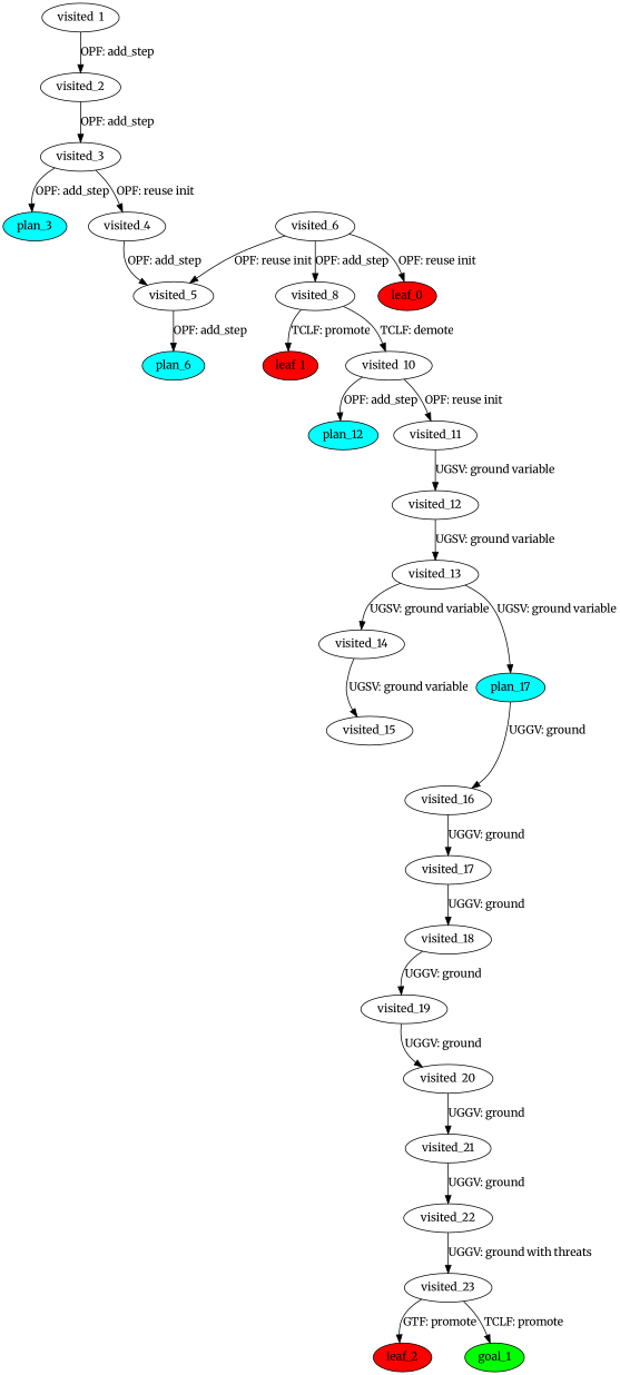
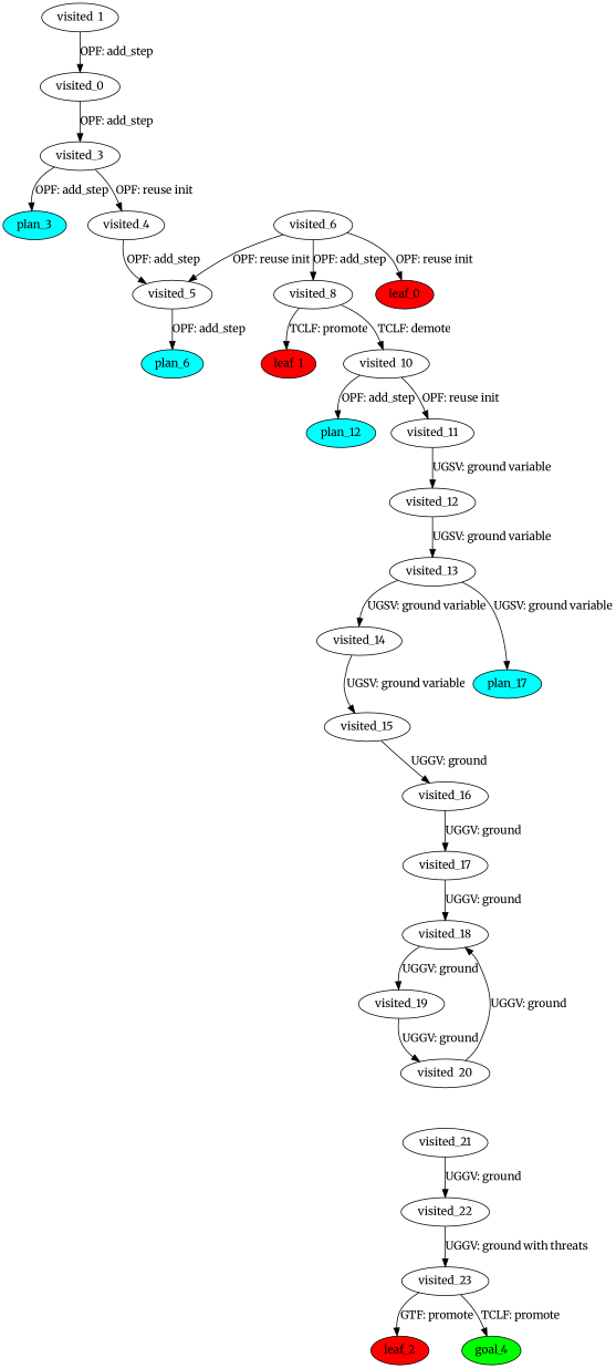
  digraph {
    fontname=Merriweather
    node [fillcolor=white fontname=Merriweather style=filled]
    edge [fontname=Merriweather]
    n1 [label=visited_1]
-   n2 [label=visited_2]
+   n2 [label=visited_0]
    n3 [label=visited_3]
    n4 [fillcolor=cyan label=plan_3]
    n5 [label=visited_4]
    n6 [label=visited_5]
    n7 [fillcolor=cyan label=plan_6]
    n8 [label=visited_6]
    n9 [label=visited_8]
    n10 [fillcolor=red label=leaf_0]
    n11 [fillcolor=red label=leaf_1]
    n12 [label=visited_10]
    n13 [fillcolor=cyan label=plan_12]
    n14 [label=visited_11]
    n15 [label=visited_12]
    n16 [label=visited_13]
    n17 [label=visited_14]
    n18 [fillcolor=cyan label=plan_17]
    n19 [label=visited_15]
    n20 [label=visited_16]
    n21 [label=visited_17]
    n22 [label=visited_18]
    n23 [label=visited_19]
    n24 [label=visited_20]
    n25 [label=visited_21]
    n26 [label=visited_22]
    n27 [label=visited_23]
    n28 [fillcolor=red label=leaf_2]
-   n29 [fillcolor=green label=goal_1]
+   n29 [fillcolor=green label=goal_4]
    n1 -> n2 [label="OPF: add_step"]
    n2 -> n3 [label="OPF: add_step"]
    n3 -> n4 [label="OPF: add_step"]
    n3 -> n5 [label="OPF: reuse init"]
    n5 -> n6 [label="OPF: add_step"]
    n6 -> n7 [label="OPF: add_step"]
    n8 -> n6 [label="OPF: reuse init"]
    n8 -> n9 [label="OPF: add_step"]
    n8 -> n10 [label="OPF: reuse init"]
    n9 -> n11 [label="TCLF: promote"]
    n9 -> n12 [label="TCLF: demote"]
    n12 -> n13 [label="OPF: add_step"]
    n12 -> n14 [label="OPF: reuse init"]
    n14 -> n15 [label="UGSV: ground variable"]
    n15 -> n16 [label="UGSV: ground variable"]
    n16 -> n17 [label="UGSV: ground variable"]
    n16 -> n18 [label="UGSV: ground variable"]
    n17 -> n19 [label="UGSV: ground variable"]
-   n18 -> n20 [label="UGGV: ground"]
+   n19 -> n20 [label="UGGV: ground"]
    n20 -> n21 [label="UGGV: ground"]
    n21 -> n22 [label="UGGV: ground"]
    n22 -> n23 [label="UGGV: ground"]
    n23 -> n24 [label="UGGV: ground"]
-   n24 -> n25 [label="UGGV: ground"]
+   n24 -> n22 [label="UGGV: ground"]
    n25 -> n26 [label="UGGV: ground"]
    n26 -> n27 [label="UGGV: ground with threats"]
    n27 -> n28 [label="GTF: promote"]
    n27 -> n29 [label="TCLF: promote"]
  }
